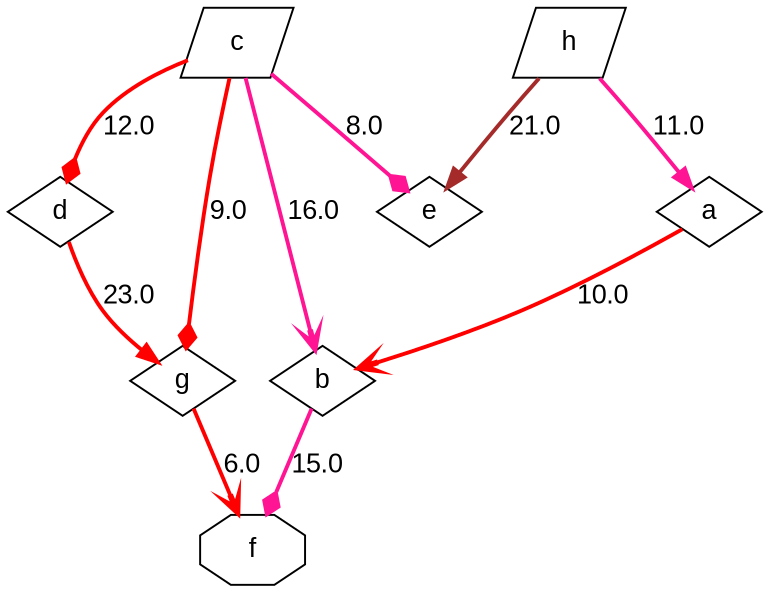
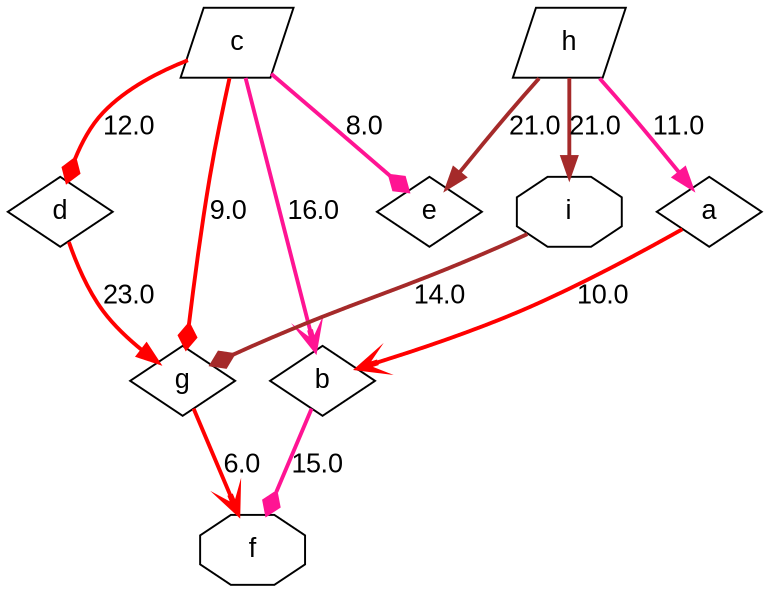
  digraph {
    fontname="Liberation Sans"
    node [fontname="Liberation Sans" shape=diamond]
    edge [arrowhead=diamond color=red fontname="Liberation Sans" style=bold]
    a
    b
    f [shape=octagon]
    c [shape=parallelogram]
    g
    e
    d
    h [shape=parallelogram]
+   i [shape=octagon]
    a -> b [arrowhead=vee label=10.0]
    b -> f [color=deeppink label=15.0]
    c -> b [arrowhead=vee color=deeppink label=16.0]
    c -> g [label=9.0]
    c -> e [color=deeppink label=8.0]
    c -> d [label=12.0]
    g -> f [arrowhead=vee label=6.0]
    d -> g [arrowhead=normal label=23.0]
    h -> a [arrowhead=normal color=deeppink label=11.0]
    h -> e [arrowhead=normal color=brown label=21.0]
+   h -> i [arrowhead=normal color=brown label=21.0]
+   i -> g [color=brown label=14.0]
  }
